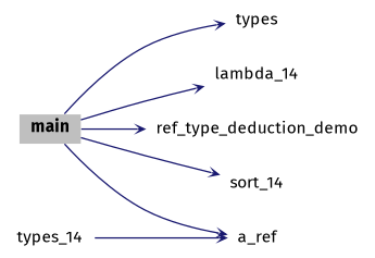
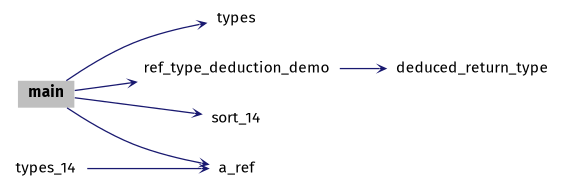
  digraph {
    fontname="Fira Sans"
    rankdir=LR
    node [color=black fontname="Fira Sans" fontsize=12 shape=plaintext]
    edge [arrowhead=open arrowsize=0.5 arrowtail=open color=midnightblue fontname="Fira Sans" fontsize=15 labelfontsize=15 style=solid]
    n1 [fillcolor=grey75 fontcolor=black height=0.2 label=<<b>main</b>> style=filled width=0.4]
    n2 [height=0.2 label=types width=0.4]
-   n3 [height=0.2 label=lambda_14 width=0.4]
    n4 [height=0.2 label=ref_type_deduction_demo width=0.4]
    n5 [height=0.2 label=sort_14 width=0.4]
    n6 [height=0.2 label=a_ref width=0.4]
+   n7 [height=0.2 label=deduced_return_type width=0.4]
    n8 [height=0.2 label=types_14 width=0.4]
    n1 -> n2
-   n1 -> n3
    n1 -> n4
    n1 -> n5
    n1 -> n6
+   n4 -> n7
    n8 -> n6
  }
